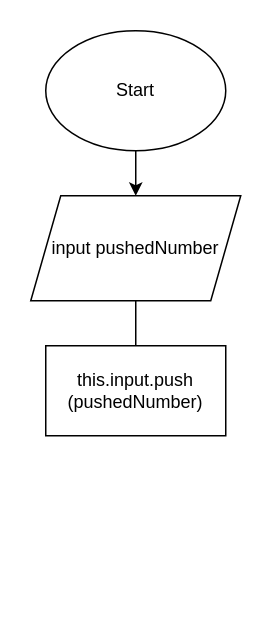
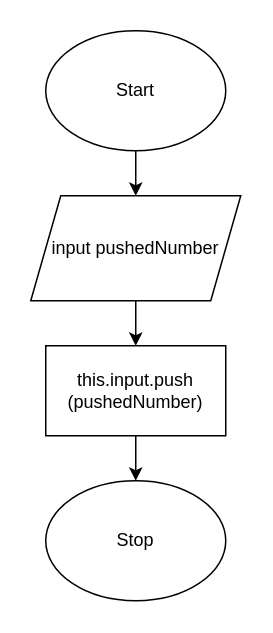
  <mxCell id="0" />
  <mxCell id="1" parent="0" />
+ <mxCell id="2" value="Stop" style="ellipse;whiteSpace=wrap;html=1;" vertex="1" parent="1"><mxGeometry x="30" y="320" width="120" height="80" as="geometry" /></mxCell>
  <mxCell id="3" value="" style="edgeStyle=none;html=1;" edge="1" parent="1" source="4" target="6"><mxGeometry relative="1" as="geometry" /></mxCell>
  <mxCell id="4" value="Start" style="ellipse;whiteSpace=wrap;html=1;" vertex="1" parent="1"><mxGeometry x="30" y="20" width="120" height="80" as="geometry" /></mxCell>
- <mxCell id="5" value="" style="edgeStyle=none;html=1;endArrow=none;" edge="1" parent="1" source="6" target="8"><mxGeometry relative="1" as="geometry" /></mxCell>
+ <mxCell id="5" value="" style="edgeStyle=none;html=1;" edge="1" parent="1" source="6" target="8"><mxGeometry relative="1" as="geometry" /></mxCell>
  <mxCell id="6" value="input pushedNumber" style="shape=parallelogram;perimeter=parallelogramPerimeter;whiteSpace=wrap;html=1;fixedSize=1;" vertex="1" parent="1"><mxGeometry x="20" y="130" width="140" height="70" as="geometry" /></mxCell>
+ <mxCell id="7" value="" style="edgeStyle=none;html=1;" edge="1" parent="1" source="8" target="2"><mxGeometry relative="1" as="geometry" /></mxCell>
  <mxCell id="8" value="this.input.push&lt;br&gt;(pushedNumber)" style="rounded=0;whiteSpace=wrap;html=1;" vertex="1" parent="1"><mxGeometry x="30" y="230" width="120" height="60" as="geometry" /></mxCell>
